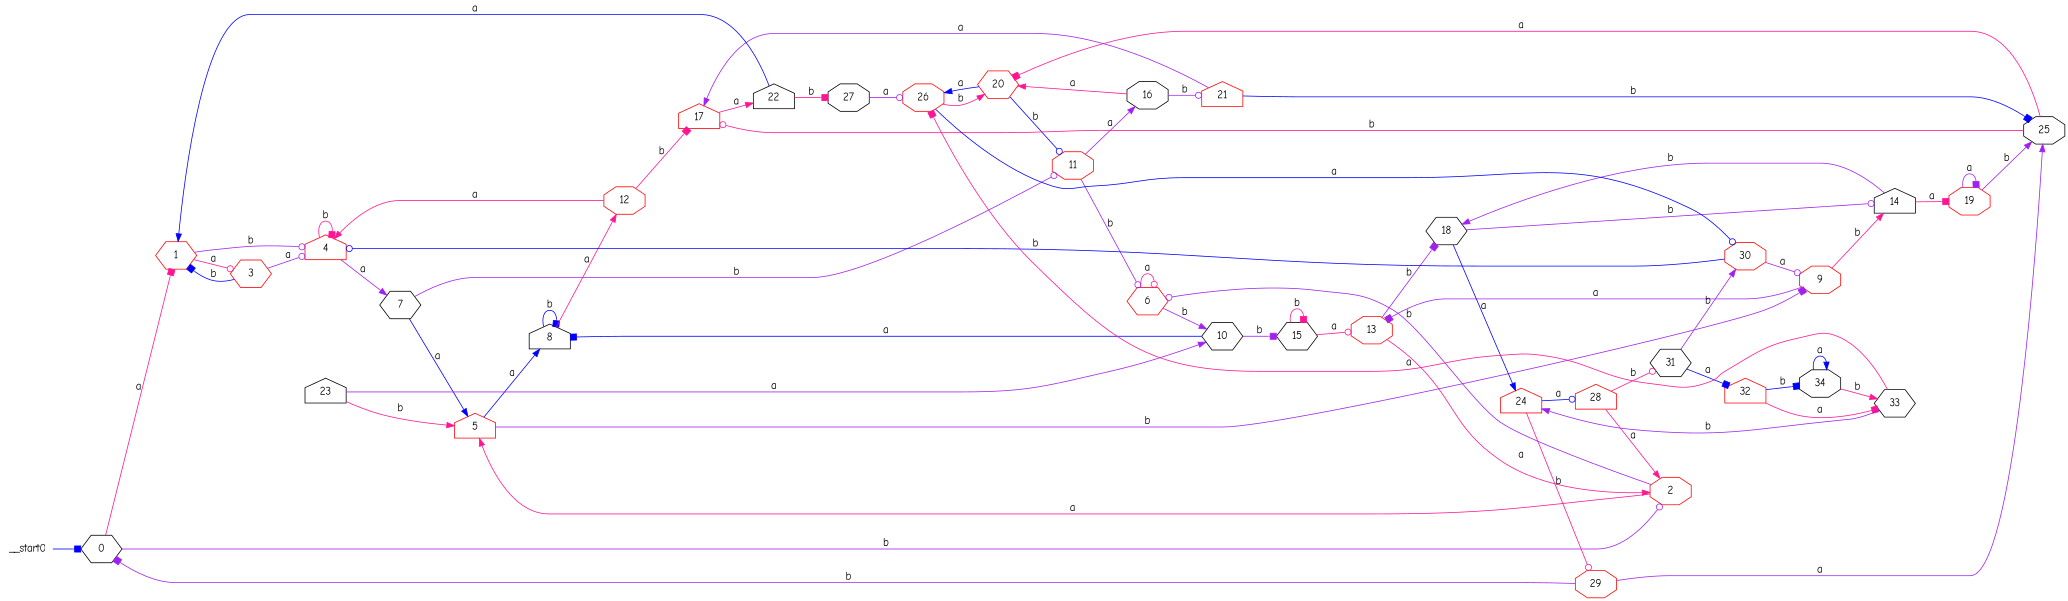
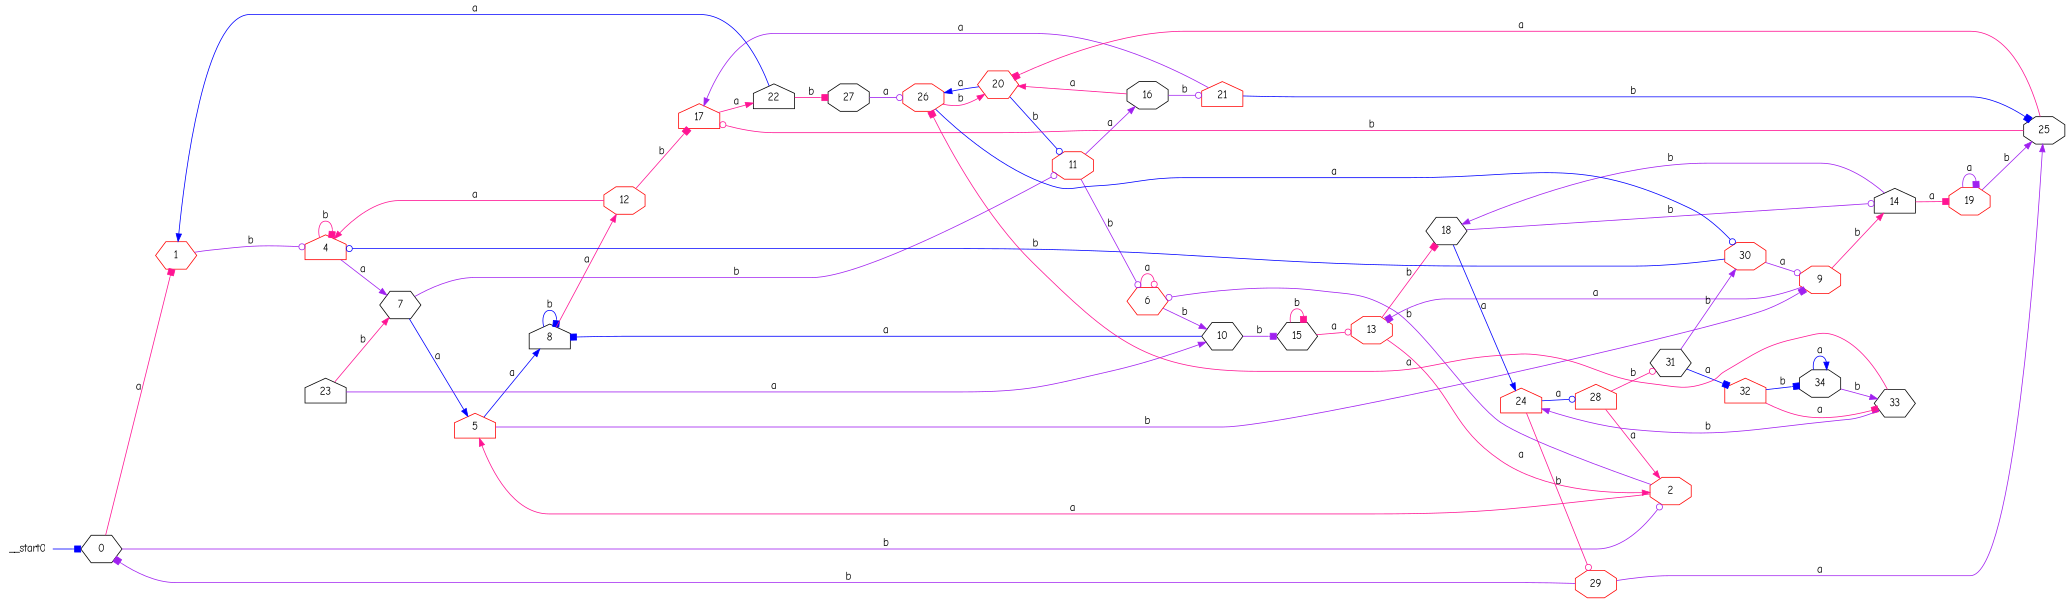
  digraph {
    fontname="Comic Neue"
    rankdir=LR
    node [color=red fontname="Comic Neue" shape=octagon]
    edge [arrowhead=normal color=deeppink fontname="Comic Neue"]
    __start0 [shape=none]
    0 [color=black shape=hexagon]
    1 [shape=hexagon]
    2
-   3 [shape=hexagon]
    4 [shape=house]
    5 [shape=house]
    6 [shape=hexagon]
    7 [color=black shape=hexagon]
    8 [color=black shape=house]
    9
    10 [color=black shape=hexagon]
    11
    12
    13
    14 [color=black shape=house]
    15 [color=black shape=hexagon]
    16 [color=black]
    17 [shape=house]
    18 [color=black shape=hexagon]
    19
    20 [shape=hexagon]
    21 [shape=house]
    22 [color=black shape=house]
    24 [shape=house]
    25 [color=black]
    26
    27 [color=black]
    23 [color=black shape=house]
    28 [shape=house]
    29
    30
    31 [color=black shape=hexagon]
    32 [shape=house]
    33 [color=black shape=hexagon]
    34 [color=black]
    __start0 -> 0 [arrowhead=box color=blue]
    0 -> 1 [arrowhead=box label=a]
    0 -> 2 [arrowhead=odot color=purple label=b]
-   1 -> 3 [arrowhead=odot label=a]
    1 -> 4 [arrowhead=odot color=purple label=b]
    2 -> 5 [label=a]
    2 -> 6 [arrowhead=odot color=purple label=b]
-   3 -> 1 [arrowhead=box color=blue label=b]
-   3 -> 4 [arrowhead=odot color=purple label=a]
    4 -> 4 [arrowhead=box label=b]
    4 -> 7 [color=purple label=a]
    5 -> 8 [color=blue label=a]
    5 -> 9 [arrowhead=box color=purple label=b]
    6 -> 6 [arrowhead=odot label=a]
    6 -> 10 [color=purple label=b]
    7 -> 5 [color=blue label=a]
    7 -> 11 [arrowhead=odot color=purple label=b]
    8 -> 8 [arrowhead=box color=blue label=b]
    8 -> 12 [label=a]
    9 -> 13 [arrowhead=box color=purple label=a]
    9 -> 14 [label=b]
    10 -> 8 [arrowhead=box color=blue label=a]
    10 -> 15 [arrowhead=box color=purple label=b]
    11 -> 6 [arrowhead=odot color=purple label=b]
    11 -> 16 [color=purple label=a]
    12 -> 4 [label=a]
    12 -> 17 [arrowhead=box label=b]
    13 -> 2 [label=a]
-   13 -> 18 [arrowhead=box color=purple label=b]
+   13 -> 18 [arrowhead=box label=b]
    14 -> 18 [color=purple label=b]
    14 -> 19 [arrowhead=box label=a]
    15 -> 13 [arrowhead=odot label=a]
    15 -> 15 [arrowhead=box label=b]
    16 -> 20 [label=a]
    16 -> 21 [arrowhead=odot color=purple label=b]
    17 -> 22 [label=a]
    18 -> 14 [arrowhead=odot color=purple label=b]
    18 -> 24 [color=blue label=a]
    19 -> 19 [arrowhead=box color=purple label=a]
    19 -> 25 [color=purple label=b]
    20 -> 11 [arrowhead=odot color=blue label=b]
    20 -> 26 [color=blue label=a]
    21 -> 17 [color=purple label=a]
    21 -> 25 [arrowhead=box color=blue label=b]
    22 -> 1 [color=blue label=a]
    22 -> 27 [arrowhead=box label=b]
    24 -> 28 [arrowhead=odot color=blue label=a]
    24 -> 29 [arrowhead=odot label=b]
    25 -> 17 [arrowhead=odot label=b]
    25 -> 20 [arrowhead=box label=a]
    26 -> 20 [label=b]
    26 -> 30 [arrowhead=odot color=blue label=a]
    27 -> 26 [arrowhead=odot color=purple label=a]
-   23 -> 5 [label=b]
+   23 -> 7 [label=b]
    23 -> 10 [color=purple label=a]
    28 -> 2 [label=a]
    28 -> 31 [arrowhead=odot label=b]
    29 -> 0 [arrowhead=box color=purple label=b]
    29 -> 25 [color=purple label=a]
    30 -> 4 [arrowhead=odot color=blue label=b]
    30 -> 9 [arrowhead=odot color=purple label=a]
    31 -> 30 [color=purple label=b]
    31 -> 32 [arrowhead=box color=blue label=a]
    32 -> 33 [arrowhead=box label=a]
    32 -> 34 [arrowhead=box color=blue label=b]
    33 -> 24 [color=purple label=b]
    33 -> 26 [arrowhead=box label=a]
-   34 -> 33 [label=b]
+   34 -> 33 [color=purple label=b]
    34 -> 34 [color=blue label=a]
  }
